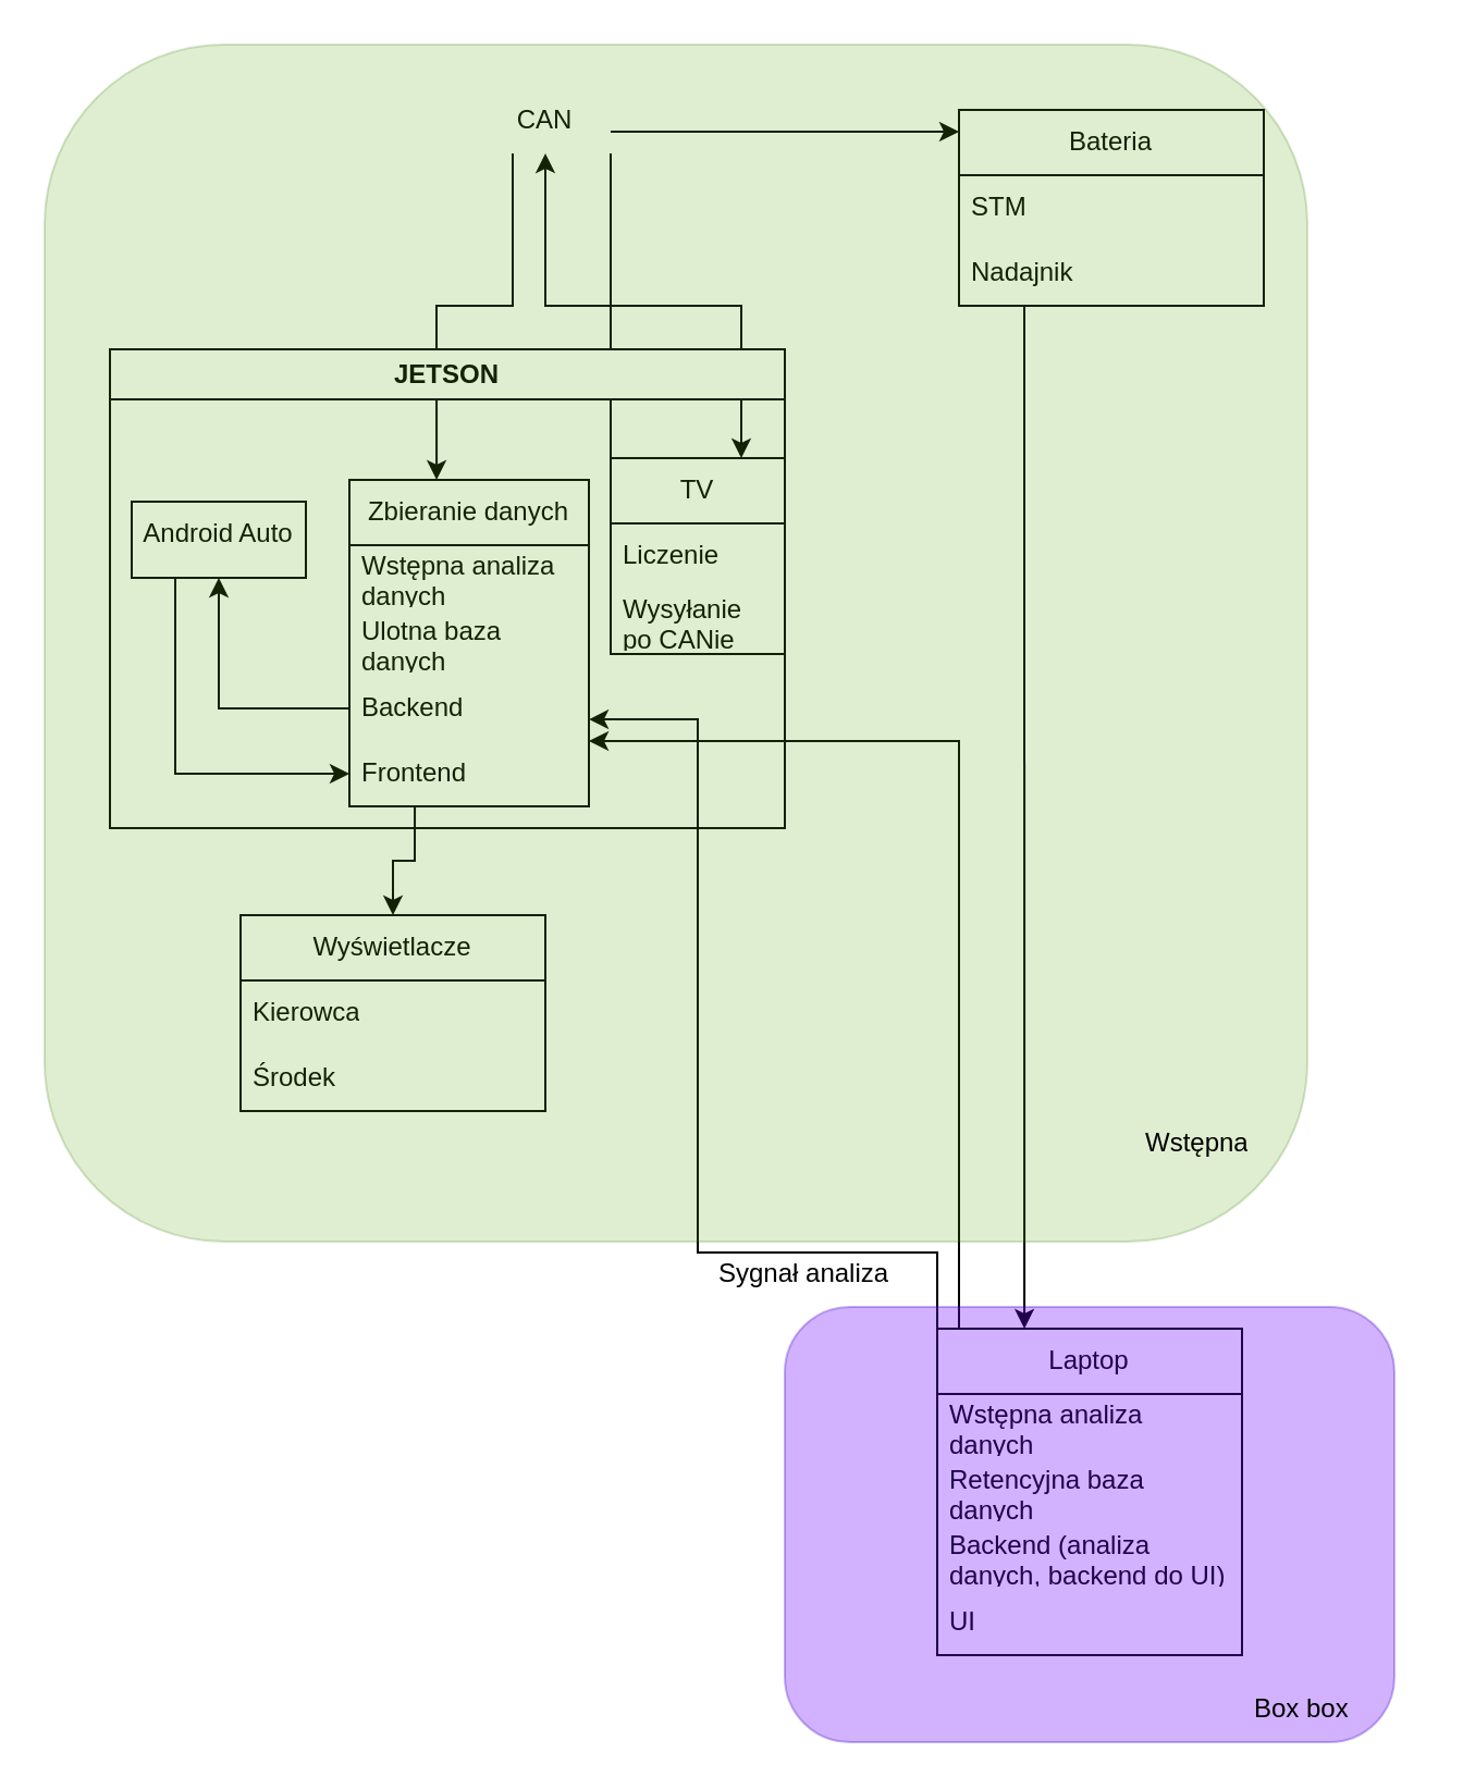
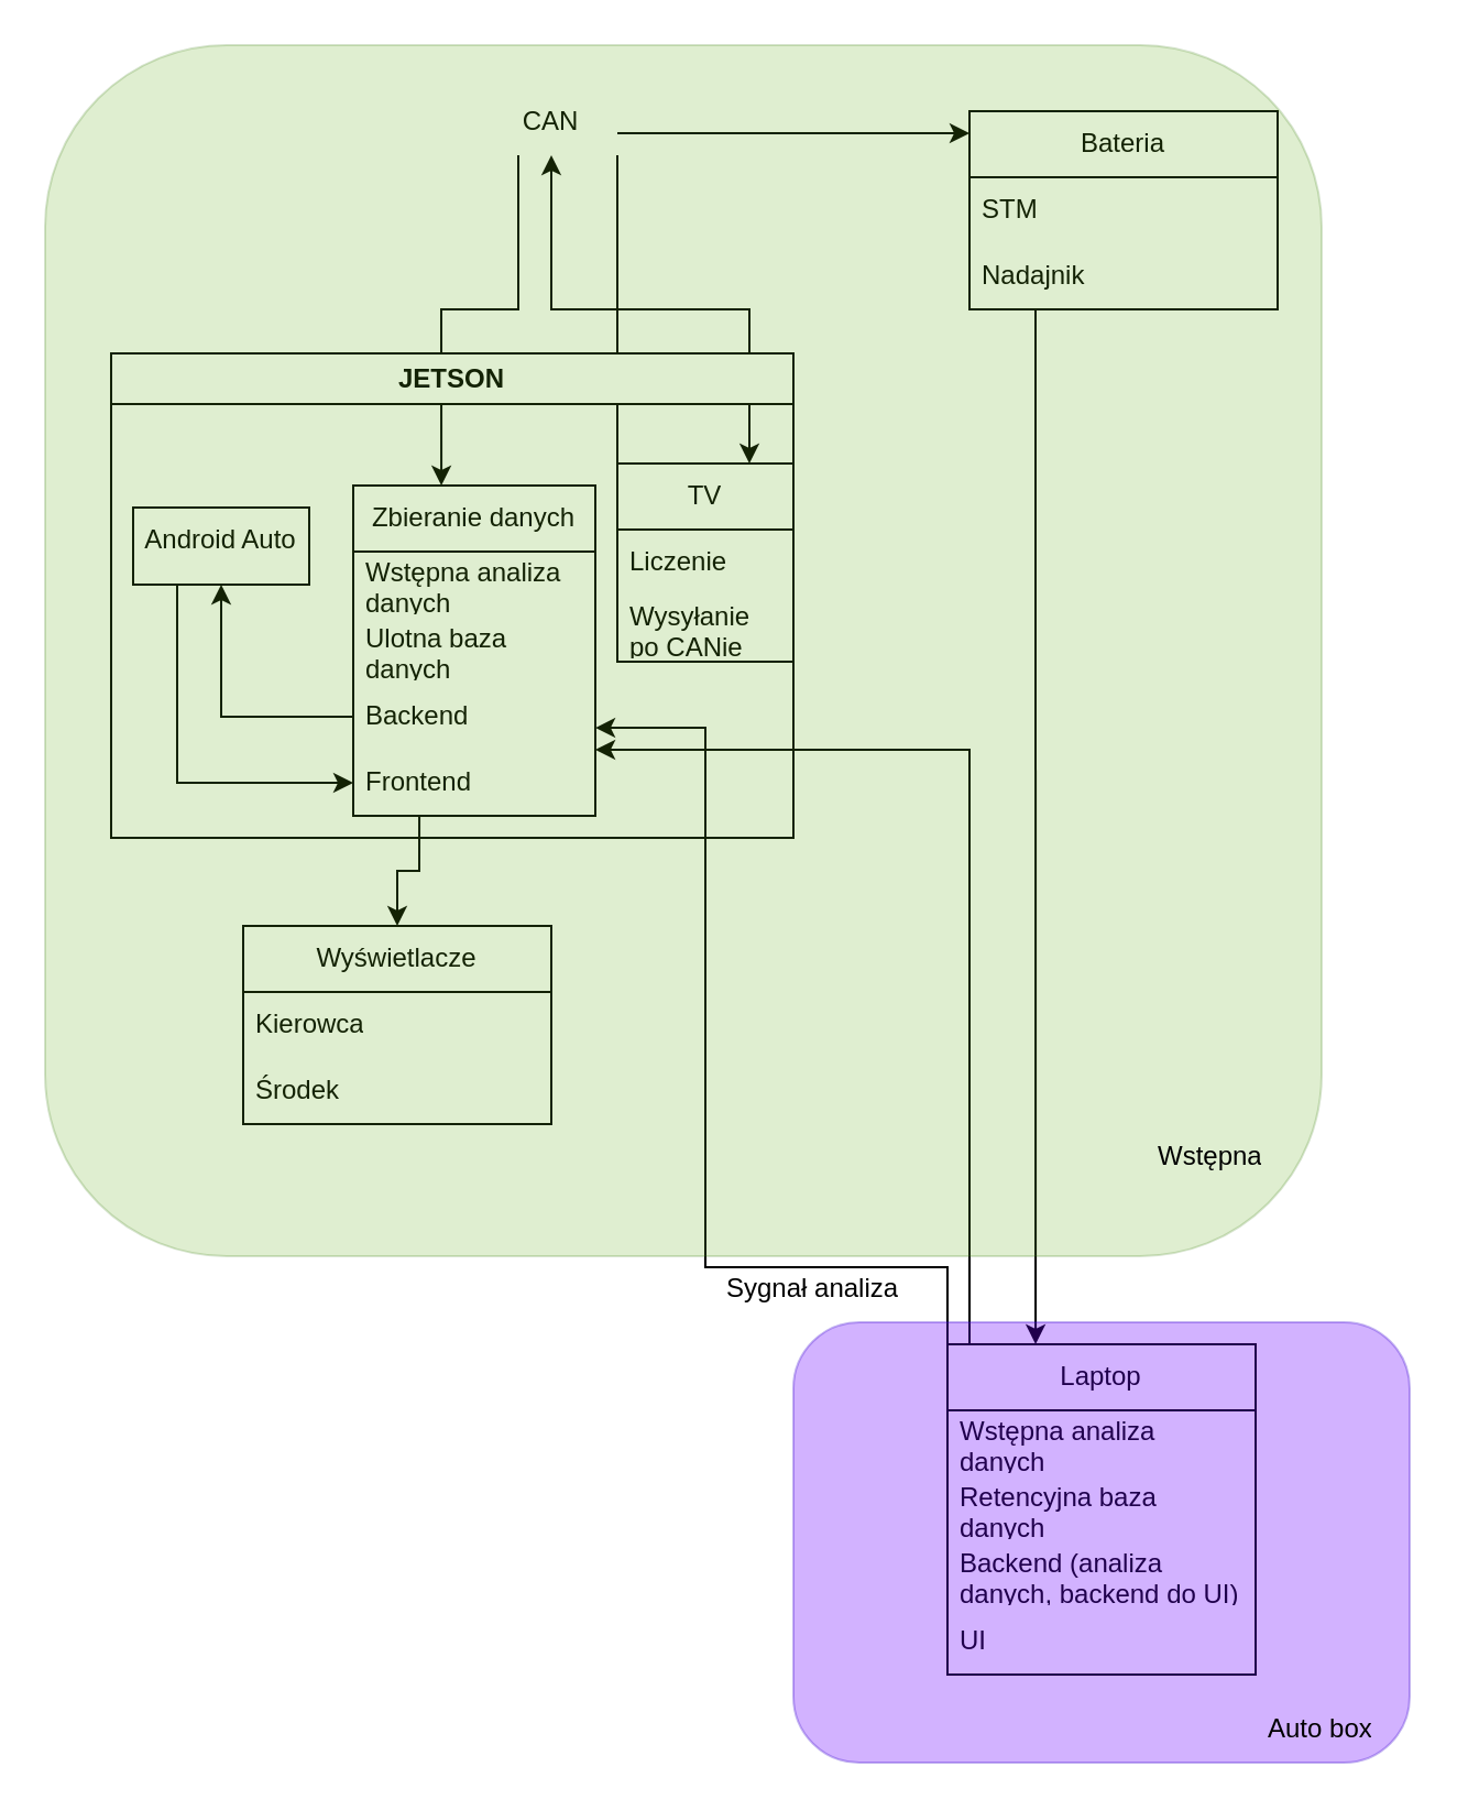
  <mxCell id="0" />
  <mxCell id="1" parent="0" />
  <mxCell id="2" style="edgeStyle=orthogonalEdgeStyle;rounded=0;orthogonalLoop=1;jettySize=auto;html=1;exitX=0.25;exitY=1;exitDx=0;exitDy=0;entryX=0.364;entryY=0;entryDx=0;entryDy=0;entryPerimeter=0;" edge="1" parent="1" source="5" target="21"><mxGeometry relative="1" as="geometry"><mxPoint x="150" y="110" as="targetPoint" /><Array as="points"><mxPoint x="235" y="140" /><mxPoint x="200" y="140" /></Array></mxGeometry></mxCell>
  <mxCell id="3" style="edgeStyle=orthogonalEdgeStyle;rounded=0;orthogonalLoop=1;jettySize=auto;html=1;exitX=0;exitY=0;exitDx=0;exitDy=0;" edge="1" parent="1" source="18" target="5"><mxGeometry relative="1" as="geometry"><Array as="points"><mxPoint x="280" y="205" /><mxPoint x="280" y="140" /><mxPoint x="250" y="140" /></Array></mxGeometry></mxCell>
  <mxCell id="4" style="edgeStyle=orthogonalEdgeStyle;rounded=0;orthogonalLoop=1;jettySize=auto;html=1;exitX=1;exitY=1;exitDx=0;exitDy=0;entryX=0.75;entryY=0;entryDx=0;entryDy=0;" edge="1" parent="1" source="5" target="18"><mxGeometry relative="1" as="geometry" /></mxCell>
  <mxCell id="5" value="CAN" style="text;html=1;align=center;verticalAlign=middle;whiteSpace=wrap;rounded=0;" vertex="1" parent="1"><mxGeometry x="220" y="40" width="60" height="30" as="geometry" /></mxCell>
  <mxCell id="6" value="" style="endArrow=classic;html=1;rounded=0;exitX=1;exitY=0.667;exitDx=0;exitDy=0;exitPerimeter=0;" edge="1" parent="1" source="5"><mxGeometry width="50" height="50" relative="1" as="geometry"><mxPoint x="280" y="50" as="sourcePoint" /><mxPoint x="440" y="60" as="targetPoint" /><Array as="points"><mxPoint x="330" y="60" /></Array></mxGeometry></mxCell>
  <mxCell id="7" value="Bateria" style="swimlane;fontStyle=0;childLayout=stackLayout;horizontal=1;startSize=30;horizontalStack=0;resizeParent=1;resizeParentMax=0;resizeLast=0;collapsible=1;marginBottom=0;whiteSpace=wrap;html=1;" vertex="1" parent="1"><mxGeometry x="440" y="50" width="140" height="90" as="geometry" /></mxCell>
  <mxCell id="8" value="STM" style="text;strokeColor=none;fillColor=none;align=left;verticalAlign=middle;spacingLeft=4;spacingRight=4;overflow=hidden;points=[[0,0.5],[1,0.5]];portConstraint=eastwest;rotatable=0;whiteSpace=wrap;html=1;" vertex="1" parent="7"><mxGeometry y="30" width="140" height="30" as="geometry" /></mxCell>
  <mxCell id="9" value="Nadajnik" style="text;strokeColor=none;fillColor=none;align=left;verticalAlign=middle;spacingLeft=4;spacingRight=4;overflow=hidden;points=[[0,0.5],[1,0.5]];portConstraint=eastwest;rotatable=0;whiteSpace=wrap;html=1;" vertex="1" parent="7"><mxGeometry y="60" width="140" height="30" as="geometry" /></mxCell>
  <mxCell id="10" value="" style="endArrow=classic;html=1;rounded=0;entryX=0.286;entryY=0;entryDx=0;entryDy=0;entryPerimeter=0;" edge="1" parent="1" target="12"><mxGeometry width="50" height="50" relative="1" as="geometry"><mxPoint x="470" y="140" as="sourcePoint" /><mxPoint x="510" y="460" as="targetPoint" /></mxGeometry></mxCell>
  <mxCell id="11" style="edgeStyle=orthogonalEdgeStyle;rounded=0;orthogonalLoop=1;jettySize=auto;html=1;exitX=0.25;exitY=0;exitDx=0;exitDy=0;" edge="1" parent="1" source="12" target="24"><mxGeometry relative="1" as="geometry"><Array as="points"><mxPoint x="440" y="620" /><mxPoint x="440" y="340" /></Array></mxGeometry></mxCell>
  <mxCell id="12" value="Laptop" style="swimlane;fontStyle=0;childLayout=stackLayout;horizontal=1;startSize=30;horizontalStack=0;resizeParent=1;resizeParentMax=0;resizeLast=0;collapsible=1;marginBottom=0;whiteSpace=wrap;html=1;" vertex="1" parent="1"><mxGeometry x="430" y="610" width="140" height="150" as="geometry" /></mxCell>
  <mxCell id="13" value="Wstępna analiza danych" style="text;strokeColor=none;fillColor=none;align=left;verticalAlign=middle;spacingLeft=4;spacingRight=4;overflow=hidden;points=[[0,0.5],[1,0.5]];portConstraint=eastwest;rotatable=0;whiteSpace=wrap;html=1;" vertex="1" parent="12"><mxGeometry y="30" width="140" height="30" as="geometry" /></mxCell>
  <mxCell id="14" value="Retencyjna baza danych" style="text;strokeColor=none;fillColor=none;align=left;verticalAlign=middle;spacingLeft=4;spacingRight=4;overflow=hidden;points=[[0,0.5],[1,0.5]];portConstraint=eastwest;rotatable=0;whiteSpace=wrap;html=1;" vertex="1" parent="12"><mxGeometry y="60" width="140" height="30" as="geometry" /></mxCell>
  <mxCell id="15" value="Backend (analiza danych, backend do UI)" style="text;strokeColor=none;fillColor=none;align=left;verticalAlign=middle;spacingLeft=4;spacingRight=4;overflow=hidden;points=[[0,0.5],[1,0.5]];portConstraint=eastwest;rotatable=0;whiteSpace=wrap;html=1;" vertex="1" parent="12"><mxGeometry y="90" width="140" height="30" as="geometry" /></mxCell>
  <mxCell id="16" value="UI" style="text;strokeColor=none;fillColor=none;align=left;verticalAlign=middle;spacingLeft=4;spacingRight=4;overflow=hidden;points=[[0,0.5],[1,0.5]];portConstraint=eastwest;rotatable=0;whiteSpace=wrap;html=1;" vertex="1" parent="12"><mxGeometry y="120" width="140" height="30" as="geometry" /></mxCell>
  <mxCell id="17" value="JETSON" style="swimlane;whiteSpace=wrap;html=1;" vertex="1" parent="1"><mxGeometry x="50" y="160" width="310" height="220" as="geometry" /></mxCell>
  <mxCell id="18" value="TV" style="swimlane;fontStyle=0;childLayout=stackLayout;horizontal=1;startSize=30;horizontalStack=0;resizeParent=1;resizeParentMax=0;resizeLast=0;collapsible=1;marginBottom=0;whiteSpace=wrap;html=1;" vertex="1" parent="17"><mxGeometry x="230" y="50" width="80" height="90" as="geometry" /></mxCell>
  <mxCell id="19" value="Liczenie" style="text;strokeColor=none;fillColor=none;align=left;verticalAlign=middle;spacingLeft=4;spacingRight=4;overflow=hidden;points=[[0,0.5],[1,0.5]];portConstraint=eastwest;rotatable=0;whiteSpace=wrap;html=1;" vertex="1" parent="18"><mxGeometry y="30" width="80" height="30" as="geometry" /></mxCell>
  <mxCell id="20" value="Wysyłanie po CANie" style="text;strokeColor=none;fillColor=none;align=left;verticalAlign=middle;spacingLeft=4;spacingRight=4;overflow=hidden;points=[[0,0.5],[1,0.5]];portConstraint=eastwest;rotatable=0;whiteSpace=wrap;html=1;" vertex="1" parent="18"><mxGeometry y="60" width="80" height="30" as="geometry" /></mxCell>
  <mxCell id="21" value="Zbieranie danych" style="swimlane;fontStyle=0;childLayout=stackLayout;horizontal=1;startSize=30;horizontalStack=0;resizeParent=1;resizeParentMax=0;resizeLast=0;collapsible=1;marginBottom=0;whiteSpace=wrap;html=1;" vertex="1" parent="17"><mxGeometry x="110" y="60" width="110" height="150" as="geometry" /></mxCell>
  <mxCell id="22" value="Wstępna analiza danych" style="text;strokeColor=none;fillColor=none;align=left;verticalAlign=middle;spacingLeft=4;spacingRight=4;overflow=hidden;points=[[0,0.5],[1,0.5]];portConstraint=eastwest;rotatable=0;whiteSpace=wrap;html=1;" vertex="1" parent="21"><mxGeometry y="30" width="110" height="30" as="geometry" /></mxCell>
  <mxCell id="23" value="Ulotna baza danych" style="text;strokeColor=none;fillColor=none;align=left;verticalAlign=middle;spacingLeft=4;spacingRight=4;overflow=hidden;points=[[0,0.5],[1,0.5]];portConstraint=eastwest;rotatable=0;whiteSpace=wrap;html=1;" vertex="1" parent="21"><mxGeometry y="60" width="110" height="30" as="geometry" /></mxCell>
  <mxCell id="24" value="Backend" style="text;strokeColor=none;fillColor=none;align=left;verticalAlign=middle;spacingLeft=4;spacingRight=4;overflow=hidden;points=[[0,0.5],[1,0.5]];portConstraint=eastwest;rotatable=0;whiteSpace=wrap;html=1;" vertex="1" parent="21"><mxGeometry y="90" width="110" height="30" as="geometry" /></mxCell>
  <mxCell id="25" value="Frontend" style="text;strokeColor=none;fillColor=none;align=left;verticalAlign=middle;spacingLeft=4;spacingRight=4;overflow=hidden;points=[[0,0.5],[1,0.5]];portConstraint=eastwest;rotatable=0;whiteSpace=wrap;html=1;" vertex="1" parent="21"><mxGeometry y="120" width="110" height="30" as="geometry" /></mxCell>
  <mxCell id="26" style="edgeStyle=orthogonalEdgeStyle;rounded=0;orthogonalLoop=1;jettySize=auto;html=1;exitX=0.25;exitY=1;exitDx=0;exitDy=0;entryX=0;entryY=0.5;entryDx=0;entryDy=0;" edge="1" parent="17" source="27" target="25"><mxGeometry relative="1" as="geometry" /></mxCell>
  <mxCell id="27" value="" style="rounded=0;whiteSpace=wrap;html=1;fillColor=none;" vertex="1" parent="17"><mxGeometry x="10" y="70" width="80" height="35" as="geometry" /></mxCell>
  <mxCell id="28" value="Android Auto" style="text;html=1;align=center;verticalAlign=middle;whiteSpace=wrap;rounded=0;" vertex="1" parent="17"><mxGeometry x="10" y="70" width="80" height="30" as="geometry" /></mxCell>
  <mxCell id="29" style="edgeStyle=orthogonalEdgeStyle;rounded=0;orthogonalLoop=1;jettySize=auto;html=1;exitX=0.5;exitY=1;exitDx=0;exitDy=0;" edge="1" parent="17" source="28" target="28"><mxGeometry relative="1" as="geometry" /></mxCell>
  <mxCell id="30" style="edgeStyle=orthogonalEdgeStyle;rounded=0;orthogonalLoop=1;jettySize=auto;html=1;exitX=0;exitY=0.5;exitDx=0;exitDy=0;entryX=0.5;entryY=1;entryDx=0;entryDy=0;" edge="1" parent="17" source="24" target="27"><mxGeometry relative="1" as="geometry" /></mxCell>
  <mxCell id="31" style="edgeStyle=orthogonalEdgeStyle;rounded=0;orthogonalLoop=1;jettySize=auto;html=1;exitX=0;exitY=0.5;exitDx=0;exitDy=0;entryX=1;entryY=0.667;entryDx=0;entryDy=0;entryPerimeter=0;" edge="1" parent="1" source="15" target="24"><mxGeometry relative="1" as="geometry"><mxPoint x="220" y="340" as="targetPoint" /><Array as="points"><mxPoint x="320" y="575" /><mxPoint x="320" y="330" /></Array></mxGeometry></mxCell>
  <mxCell id="32" value="Wyświetlacze" style="swimlane;fontStyle=0;childLayout=stackLayout;horizontal=1;startSize=30;horizontalStack=0;resizeParent=1;resizeParentMax=0;resizeLast=0;collapsible=1;marginBottom=0;whiteSpace=wrap;html=1;" vertex="1" parent="1"><mxGeometry x="110" y="420" width="140" height="90" as="geometry" /></mxCell>
  <mxCell id="33" value="Kierowca" style="text;strokeColor=none;fillColor=none;align=left;verticalAlign=middle;spacingLeft=4;spacingRight=4;overflow=hidden;points=[[0,0.5],[1,0.5]];portConstraint=eastwest;rotatable=0;whiteSpace=wrap;html=1;" vertex="1" parent="32"><mxGeometry y="30" width="140" height="30" as="geometry" /></mxCell>
  <mxCell id="34" value="Środek" style="text;strokeColor=none;fillColor=none;align=left;verticalAlign=middle;spacingLeft=4;spacingRight=4;overflow=hidden;points=[[0,0.5],[1,0.5]];portConstraint=eastwest;rotatable=0;whiteSpace=wrap;html=1;" vertex="1" parent="32"><mxGeometry y="60" width="140" height="30" as="geometry" /></mxCell>
  <mxCell id="35" style="edgeStyle=orthogonalEdgeStyle;rounded=0;orthogonalLoop=1;jettySize=auto;html=1;exitX=0.273;exitY=1;exitDx=0;exitDy=0;exitPerimeter=0;" edge="1" parent="1" source="25" target="32"><mxGeometry relative="1" as="geometry" /></mxCell>
  <mxCell id="36" value="" style="rounded=1;whiteSpace=wrap;html=1;fillColor=#60a917;fontColor=#ffffff;strokeColor=#2D7600;opacity=20;" vertex="1" parent="1"><mxGeometry x="20" y="20" width="580" height="550" as="geometry" /></mxCell>
  <mxCell id="37" value="Wstępna" style="text;strokeColor=none;fillColor=none;align=left;verticalAlign=middle;spacingLeft=4;spacingRight=4;overflow=hidden;points=[[0,0.5],[1,0.5]];portConstraint=eastwest;rotatable=0;whiteSpace=wrap;html=1;" vertex="1" parent="1"><mxGeometry x="520" y="510" width="80" height="30" as="geometry" /></mxCell>
  <mxCell id="38" value="Sygnał analiza" style="text;strokeColor=none;fillColor=none;align=left;verticalAlign=middle;spacingLeft=4;spacingRight=4;overflow=hidden;points=[[0,0.5],[1,0.5]];portConstraint=eastwest;rotatable=0;whiteSpace=wrap;html=1;" vertex="1" parent="1"><mxGeometry x="324" y="570" width="140" height="30" as="geometry" /></mxCell>
  <mxCell id="39" value="" style="rounded=1;whiteSpace=wrap;html=1;fillColor=#6a00ff;fontColor=#ffffff;strokeColor=#3700CC;opacity=30;" vertex="1" parent="1"><mxGeometry x="360" y="600" width="280" height="200" as="geometry" /></mxCell>
- <mxCell id="40" value="Box box" style="text;strokeColor=none;fillColor=none;align=left;verticalAlign=middle;spacingLeft=4;spacingRight=4;overflow=hidden;points=[[0,0.5],[1,0.5]];portConstraint=eastwest;rotatable=0;whiteSpace=wrap;html=1;" vertex="1" parent="1"><mxGeometry x="570" y="770" width="80" height="30" as="geometry" /></mxCell>
+ <mxCell id="40" value="Auto box" style="text;strokeColor=none;fillColor=none;align=left;verticalAlign=middle;spacingLeft=4;spacingRight=4;overflow=hidden;points=[[0,0.5],[1,0.5]];portConstraint=eastwest;rotatable=0;whiteSpace=wrap;html=1;" vertex="1" parent="1"><mxGeometry x="570" y="770" width="80" height="30" as="geometry" /></mxCell>
